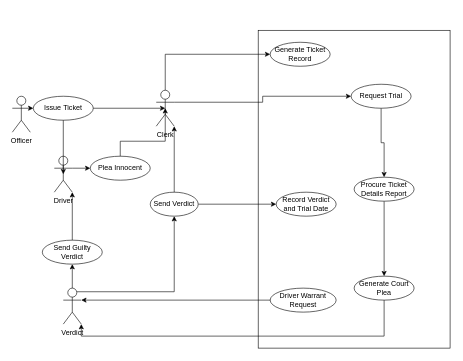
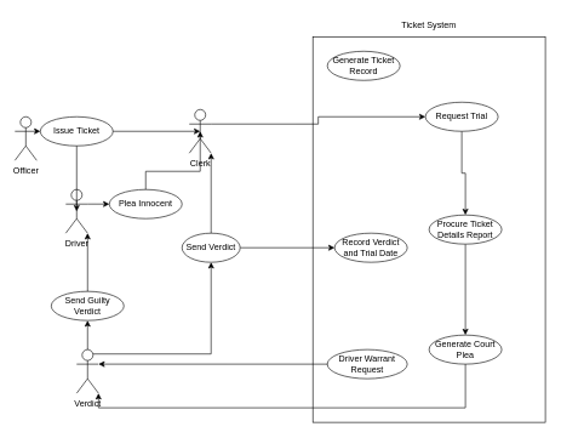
  <mxCell id="0" />
  <mxCell id="1" parent="0" />
  <mxCell id="2" value="" style="rounded=0;whiteSpace=wrap;html=1;" vertex="1" parent="1"><mxGeometry x="430" y="50" width="320" height="530" as="geometry" /></mxCell>
+ <mxCell id="3" value="Ticket System" style="text;html=1;align=center;verticalAlign=middle;whiteSpace=wrap;rounded=0;" vertex="1" parent="1"><mxGeometry x="550" y="20" width="80" height="30" as="geometry" /></mxCell>
  <mxCell id="4" style="edgeStyle=orthogonalEdgeStyle;rounded=0;orthogonalLoop=1;jettySize=auto;html=1;exitX=1;exitY=0.333;exitDx=0;exitDy=0;exitPerimeter=0;entryX=0;entryY=0.5;entryDx=0;entryDy=0;" edge="1" parent="1" source="5" target="9"><mxGeometry relative="1" as="geometry" /></mxCell>
  <mxCell id="5" value="Officer" style="shape=umlActor;verticalLabelPosition=bottom;verticalAlign=top;html=1;outlineConnect=0;" vertex="1" parent="1"><mxGeometry x="20" y="160" width="30" height="60" as="geometry" /></mxCell>
  <mxCell id="6" value="Generate Ticket Record" style="ellipse;whiteSpace=wrap;html=1;align=center;" vertex="1" parent="1"><mxGeometry x="450" y="70" width="100" height="40" as="geometry" /></mxCell>
  <mxCell id="7" style="edgeStyle=orthogonalEdgeStyle;rounded=0;orthogonalLoop=1;jettySize=auto;html=1;exitX=1;exitY=0.333;exitDx=0;exitDy=0;exitPerimeter=0;entryX=0;entryY=0.5;entryDx=0;entryDy=0;" edge="1" parent="1" source="8" target="15"><mxGeometry relative="1" as="geometry" /></mxCell>
  <mxCell id="8" value="Driver" style="shape=umlActor;verticalLabelPosition=bottom;verticalAlign=top;html=1;" vertex="1" parent="1"><mxGeometry x="90" y="260" width="30" height="60" as="geometry" /></mxCell>
  <mxCell id="9" value="Issue&lt;span style=&quot;background-color: transparent; color: light-dark(rgb(0, 0, 0), rgb(255, 255, 255));&quot;&gt;&amp;nbsp;Ticket&lt;/span&gt;" style="ellipse;whiteSpace=wrap;html=1;align=center;" vertex="1" parent="1"><mxGeometry x="55" y="160" width="100" height="40" as="geometry" /></mxCell>
  <mxCell id="10" style="edgeStyle=orthogonalEdgeStyle;rounded=0;orthogonalLoop=1;jettySize=auto;html=1;exitX=0.5;exitY=1;exitDx=0;exitDy=0;entryX=0.5;entryY=0.5;entryDx=0;entryDy=0;entryPerimeter=0;" edge="1" parent="1" source="9" target="8"><mxGeometry relative="1" as="geometry" /></mxCell>
- <mxCell id="11" style="edgeStyle=orthogonalEdgeStyle;rounded=0;orthogonalLoop=1;jettySize=auto;html=1;exitX=0.5;exitY=0;exitDx=0;exitDy=0;exitPerimeter=0;entryX=0;entryY=0.5;entryDx=0;entryDy=0;" edge="1" parent="1" source="13" target="6"><mxGeometry relative="1" as="geometry" /></mxCell>
  <mxCell id="12" style="edgeStyle=orthogonalEdgeStyle;rounded=0;orthogonalLoop=1;jettySize=auto;html=1;exitX=1;exitY=0.333;exitDx=0;exitDy=0;exitPerimeter=0;entryX=0;entryY=0.5;entryDx=0;entryDy=0;" edge="1" parent="1" source="13" target="28"><mxGeometry relative="1" as="geometry" /></mxCell>
  <mxCell id="13" value="Clerk" style="shape=umlActor;verticalLabelPosition=bottom;verticalAlign=top;html=1;outlineConnect=0;" vertex="1" parent="1"><mxGeometry x="260" y="150" width="30" height="60" as="geometry" /></mxCell>
  <mxCell id="14" style="edgeStyle=orthogonalEdgeStyle;rounded=0;orthogonalLoop=1;jettySize=auto;html=1;exitX=1;exitY=0.5;exitDx=0;exitDy=0;entryX=0.5;entryY=0.5;entryDx=0;entryDy=0;entryPerimeter=0;" edge="1" parent="1" source="9" target="13"><mxGeometry relative="1" as="geometry" /></mxCell>
  <mxCell id="15" value="Plea Innocent" style="ellipse;whiteSpace=wrap;html=1;align=center;" vertex="1" parent="1"><mxGeometry x="150" y="260" width="100" height="40" as="geometry" /></mxCell>
  <mxCell id="16" style="edgeStyle=orthogonalEdgeStyle;rounded=0;orthogonalLoop=1;jettySize=auto;html=1;exitX=0.5;exitY=0;exitDx=0;exitDy=0;entryX=0.5;entryY=0.5;entryDx=0;entryDy=0;entryPerimeter=0;" edge="1" parent="1" source="15" target="13"><mxGeometry relative="1" as="geometry" /></mxCell>
  <mxCell id="17" value="Generate Court Plea" style="ellipse;whiteSpace=wrap;html=1;align=center;" vertex="1" parent="1"><mxGeometry x="590" y="460" width="100" height="40" as="geometry" /></mxCell>
  <mxCell id="18" style="edgeStyle=orthogonalEdgeStyle;rounded=0;orthogonalLoop=1;jettySize=auto;html=1;exitX=0.5;exitY=0;exitDx=0;exitDy=0;exitPerimeter=0;entryX=0.5;entryY=1;entryDx=0;entryDy=0;" edge="1" parent="1" source="20" target="21"><mxGeometry relative="1" as="geometry" /></mxCell>
  <mxCell id="19" style="edgeStyle=orthogonalEdgeStyle;rounded=0;orthogonalLoop=1;jettySize=auto;html=1;exitX=0.75;exitY=0.1;exitDx=0;exitDy=0;exitPerimeter=0;entryX=0.5;entryY=1;entryDx=0;entryDy=0;" edge="1" parent="1" source="20" target="24"><mxGeometry relative="1" as="geometry" /></mxCell>
  <mxCell id="20" value="Verdict" style="shape=umlActor;verticalLabelPosition=bottom;verticalAlign=top;html=1;outlineConnect=0;" vertex="1" parent="1"><mxGeometry x="105" y="480" width="30" height="60" as="geometry" /></mxCell>
  <mxCell id="21" value="Send Guilty Verdict" style="ellipse;whiteSpace=wrap;html=1;align=center;" vertex="1" parent="1"><mxGeometry x="70" y="400" width="100" height="40" as="geometry" /></mxCell>
  <mxCell id="22" style="edgeStyle=orthogonalEdgeStyle;rounded=0;orthogonalLoop=1;jettySize=auto;html=1;exitX=0.5;exitY=0;exitDx=0;exitDy=0;entryX=1;entryY=1;entryDx=0;entryDy=0;entryPerimeter=0;" edge="1" parent="1" source="21" target="8"><mxGeometry relative="1" as="geometry" /></mxCell>
  <mxCell id="23" style="edgeStyle=orthogonalEdgeStyle;rounded=0;orthogonalLoop=1;jettySize=auto;html=1;exitX=1;exitY=0.5;exitDx=0;exitDy=0;entryX=0;entryY=0.5;entryDx=0;entryDy=0;" edge="1" parent="1" source="24" target="26"><mxGeometry relative="1" as="geometry" /></mxCell>
  <mxCell id="24" value="Send Verdict" style="ellipse;whiteSpace=wrap;html=1;align=center;" vertex="1" parent="1"><mxGeometry x="250" y="320" width="80" height="40" as="geometry" /></mxCell>
  <mxCell id="25" style="edgeStyle=orthogonalEdgeStyle;rounded=0;orthogonalLoop=1;jettySize=auto;html=1;exitX=0.5;exitY=0;exitDx=0;exitDy=0;entryX=1;entryY=1;entryDx=0;entryDy=0;entryPerimeter=0;" edge="1" parent="1" source="24" target="13"><mxGeometry relative="1" as="geometry" /></mxCell>
  <mxCell id="26" value="Record Verdict and Trial Date" style="ellipse;whiteSpace=wrap;html=1;align=center;" vertex="1" parent="1"><mxGeometry x="460" y="320" width="100" height="40" as="geometry" /></mxCell>
  <mxCell id="27" style="edgeStyle=orthogonalEdgeStyle;rounded=0;orthogonalLoop=1;jettySize=auto;html=1;exitX=0.5;exitY=1;exitDx=0;exitDy=0;entryX=0.5;entryY=0;entryDx=0;entryDy=0;" edge="1" parent="1" source="28" target="33"><mxGeometry relative="1" as="geometry" /></mxCell>
  <mxCell id="28" value="Request Trial" style="ellipse;whiteSpace=wrap;html=1;align=center;" vertex="1" parent="1"><mxGeometry x="585" y="140" width="100" height="40" as="geometry" /></mxCell>
  <mxCell id="29" style="edgeStyle=orthogonalEdgeStyle;rounded=0;orthogonalLoop=1;jettySize=auto;html=1;exitX=0.5;exitY=1;exitDx=0;exitDy=0;entryX=1;entryY=1;entryDx=0;entryDy=0;entryPerimeter=0;" edge="1" parent="1" source="17" target="20"><mxGeometry relative="1" as="geometry" /></mxCell>
  <mxCell id="30" value="Driver Warrant Request" style="ellipse;whiteSpace=wrap;html=1;align=center;" vertex="1" parent="1"><mxGeometry x="450" y="480" width="110" height="40" as="geometry" /></mxCell>
  <mxCell id="31" style="edgeStyle=orthogonalEdgeStyle;rounded=0;orthogonalLoop=1;jettySize=auto;html=1;exitX=0;exitY=0.5;exitDx=0;exitDy=0;entryX=1;entryY=0.333;entryDx=0;entryDy=0;entryPerimeter=0;" edge="1" parent="1" source="30" target="20"><mxGeometry relative="1" as="geometry" /></mxCell>
  <mxCell id="32" style="edgeStyle=orthogonalEdgeStyle;rounded=0;orthogonalLoop=1;jettySize=auto;html=1;exitX=0.5;exitY=1;exitDx=0;exitDy=0;entryX=0.5;entryY=0;entryDx=0;entryDy=0;" edge="1" parent="1" source="33" target="17"><mxGeometry relative="1" as="geometry" /></mxCell>
  <mxCell id="33" value="Procure Ticket Details Report" style="ellipse;whiteSpace=wrap;html=1;align=center;" vertex="1" parent="1"><mxGeometry x="590" y="295" width="100" height="40" as="geometry" /></mxCell>
